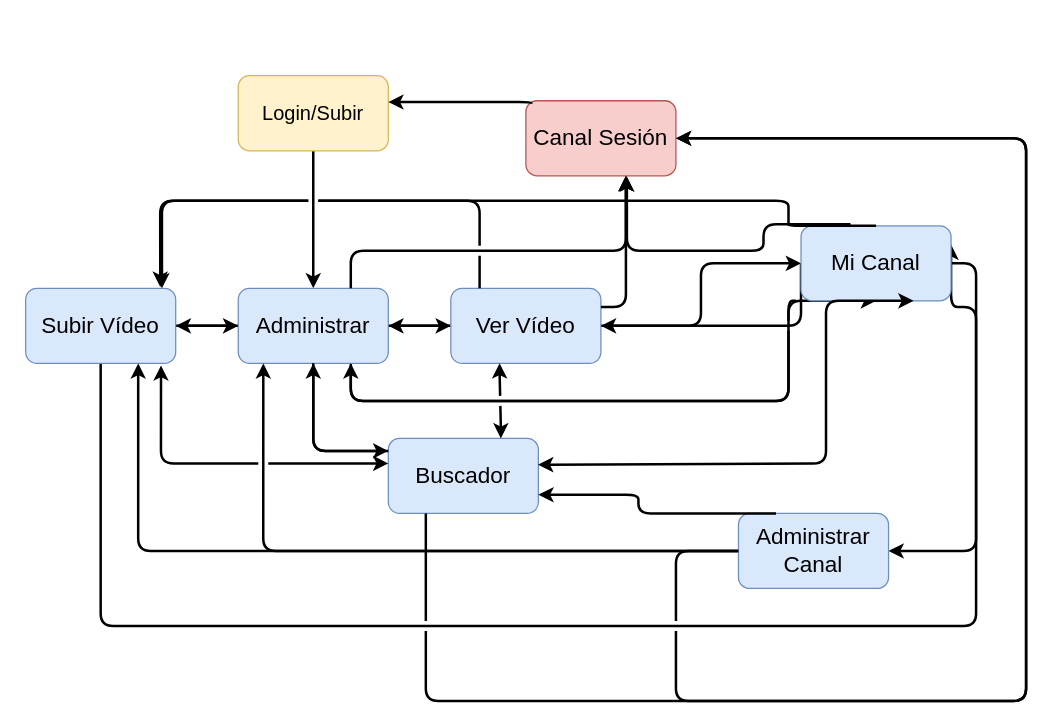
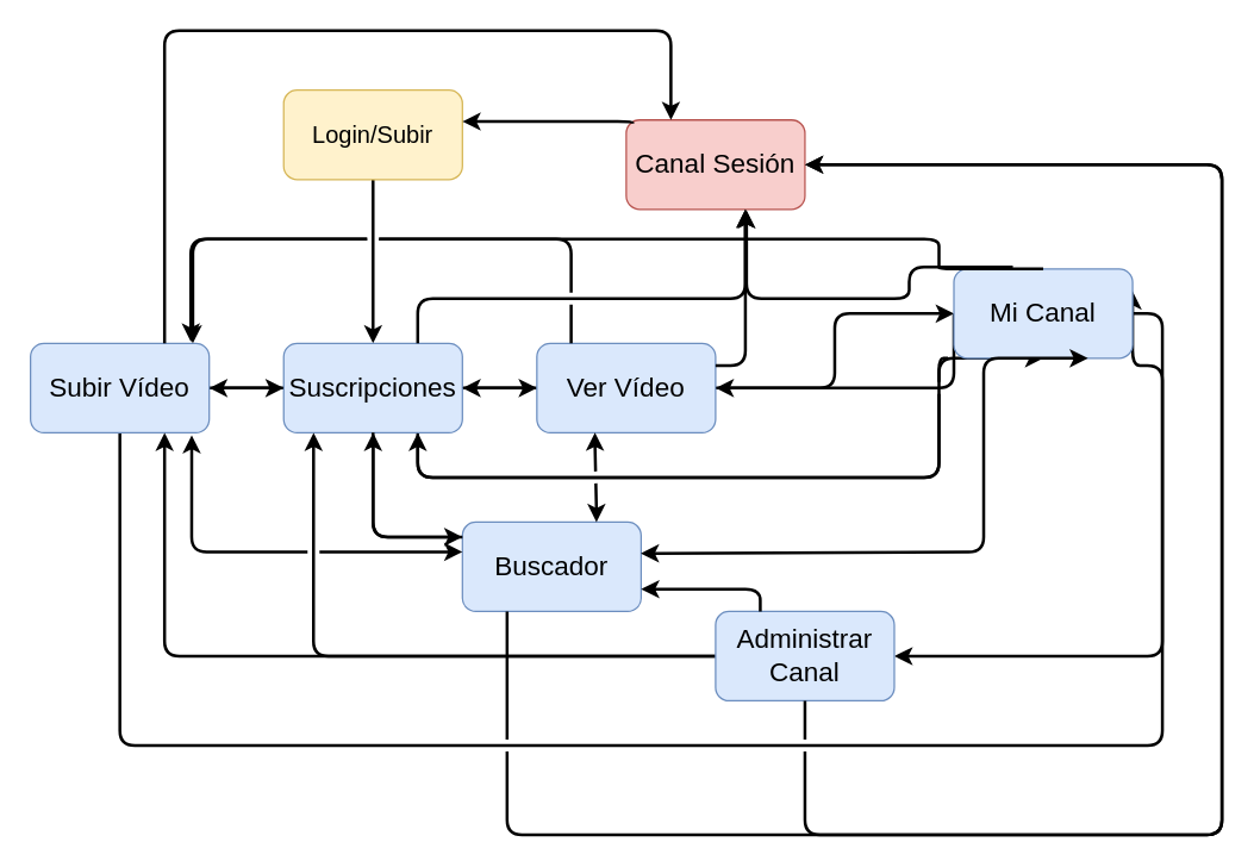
  <mxCell id="0" />
  <mxCell id="1" parent="0" />
  <mxCell id="2" style="edgeStyle=orthogonalEdgeStyle;rounded=1;comic=0;orthogonalLoop=1;jettySize=auto;html=1;exitX=0.5;exitY=1;exitDx=0;exitDy=0;fontSize=16;strokeWidth=2;jumpStyle=gap;" parent="1" source="3" target="7" edge="1"><mxGeometry relative="1" as="geometry"><Array as="points"><mxPoint x="250" y="170" /><mxPoint x="250" y="170" /></Array></mxGeometry></mxCell>
  <mxCell id="3" value="Login/Subir" style="rounded=1;whiteSpace=wrap;html=1;fontSize=16;fillColor=#fff2cc;strokeColor=#d6b656;" parent="1" vertex="1"><mxGeometry x="190" y="60" width="120" height="60" as="geometry" /></mxCell>
  <mxCell id="4" style="edgeStyle=orthogonalEdgeStyle;comic=0;orthogonalLoop=1;jettySize=auto;html=1;exitX=0;exitY=0.5;exitDx=0;exitDy=0;fontSize=16;curved=1;strokeWidth=2;" parent="1" source="7" target="13" edge="1"><mxGeometry relative="1" as="geometry" /></mxCell>
  <mxCell id="5" style="edgeStyle=orthogonalEdgeStyle;rounded=1;comic=0;orthogonalLoop=1;jettySize=auto;html=1;exitX=1;exitY=0.5;exitDx=0;exitDy=0;entryX=0;entryY=0.5;entryDx=0;entryDy=0;fontSize=16;strokeWidth=2;" parent="1" source="7" target="10" edge="1"><mxGeometry relative="1" as="geometry" /></mxCell>
  <mxCell id="6" style="edgeStyle=orthogonalEdgeStyle;rounded=1;comic=0;orthogonalLoop=1;jettySize=auto;html=1;exitX=0.75;exitY=1;exitDx=0;exitDy=0;entryX=0.5;entryY=1;entryDx=0;entryDy=0;fontSize=16;strokeWidth=2;jumpStyle=gap;" parent="1" source="7" target="17" edge="1"><mxGeometry relative="1" as="geometry"><Array as="points"><mxPoint x="280" y="320" /><mxPoint x="630" y="320" /></Array></mxGeometry></mxCell>
- <mxCell id="7" value="Administrar" style="rounded=1;whiteSpace=wrap;html=1;fontSize=18;fillColor=#dae8fc;strokeColor=#6c8ebf;" parent="1" vertex="1"><mxGeometry x="190" y="230" width="120" height="60" as="geometry" /></mxCell>
+ <mxCell id="7" value="Suscripciones" style="rounded=1;whiteSpace=wrap;html=1;fontSize=18;fillColor=#dae8fc;strokeColor=#6c8ebf;" parent="1" vertex="1"><mxGeometry x="190" y="230" width="120" height="60" as="geometry" /></mxCell>
  <mxCell id="8" style="edgeStyle=orthogonalEdgeStyle;rounded=1;comic=0;orthogonalLoop=1;jettySize=auto;html=1;exitX=0;exitY=0.5;exitDx=0;exitDy=0;fontSize=16;strokeWidth=2;" parent="1" source="10" edge="1"><mxGeometry relative="1" as="geometry"><mxPoint x="310" y="260" as="targetPoint" /><Array as="points"><mxPoint x="340" y="260" /><mxPoint x="340" y="260" /></Array></mxGeometry></mxCell>
  <mxCell id="9" style="edgeStyle=orthogonalEdgeStyle;rounded=1;comic=0;orthogonalLoop=1;jettySize=auto;html=1;exitX=1;exitY=0.5;exitDx=0;exitDy=0;entryX=0;entryY=0.5;entryDx=0;entryDy=0;fontSize=16;strokeWidth=2;" parent="1" source="10" target="17" edge="1"><mxGeometry relative="1" as="geometry" /></mxCell>
  <mxCell id="10" value="Ver Vídeo" style="rounded=1;whiteSpace=wrap;html=1;fontSize=18;fillColor=#dae8fc;strokeColor=#6c8ebf;" parent="1" vertex="1"><mxGeometry x="360" y="230" width="120" height="60" as="geometry" /></mxCell>
  <mxCell id="11" style="edgeStyle=orthogonalEdgeStyle;rounded=1;comic=0;orthogonalLoop=1;jettySize=auto;html=1;exitX=1;exitY=0.5;exitDx=0;exitDy=0;entryX=0;entryY=0.5;entryDx=0;entryDy=0;fontSize=16;strokeWidth=2;jumpStyle=gap;" parent="1" source="13" target="7" edge="1"><mxGeometry relative="1" as="geometry"><Array as="points"><mxPoint x="170" y="260" /><mxPoint x="170" y="260" /></Array></mxGeometry></mxCell>
  <mxCell id="12" style="edgeStyle=orthogonalEdgeStyle;rounded=1;comic=0;orthogonalLoop=1;jettySize=auto;html=1;exitX=0.5;exitY=1;exitDx=0;exitDy=0;entryX=1;entryY=0.25;entryDx=0;entryDy=0;fontSize=16;strokeWidth=2;jumpStyle=gap;" parent="1" source="13" target="17" edge="1"><mxGeometry relative="1" as="geometry"><Array as="points"><mxPoint x="80" y="500" /><mxPoint x="780" y="500" /><mxPoint x="780" y="245" /></Array></mxGeometry></mxCell>
  <mxCell id="13" value="Subir Vídeo" style="rounded=1;whiteSpace=wrap;html=1;fontSize=18;fillColor=#dae8fc;strokeColor=#6c8ebf;" parent="1" vertex="1"><mxGeometry x="20" y="230" width="120" height="60" as="geometry" /></mxCell>
  <mxCell id="14" style="edgeStyle=orthogonalEdgeStyle;rounded=1;comic=0;orthogonalLoop=1;jettySize=auto;html=1;exitX=0;exitY=0.5;exitDx=0;exitDy=0;fontSize=16;strokeWidth=2;" parent="1" source="17" target="10" edge="1"><mxGeometry relative="1" as="geometry"><Array as="points"><mxPoint x="520" y="260" /><mxPoint x="520" y="260" /></Array></mxGeometry></mxCell>
  <mxCell id="15" style="edgeStyle=orthogonalEdgeStyle;rounded=1;comic=0;orthogonalLoop=1;jettySize=auto;html=1;exitX=0.5;exitY=1;exitDx=0;exitDy=0;entryX=0.75;entryY=1;entryDx=0;entryDy=0;fontSize=16;strokeWidth=2;jumpStyle=gap;" parent="1" source="17" target="7" edge="1"><mxGeometry relative="1" as="geometry"><Array as="points"><mxPoint x="630" y="320" /><mxPoint x="280" y="320" /></Array></mxGeometry></mxCell>
  <mxCell id="16" style="edgeStyle=orthogonalEdgeStyle;rounded=1;comic=0;orthogonalLoop=1;jettySize=auto;html=1;exitX=1;exitY=0.5;exitDx=0;exitDy=0;entryX=1;entryY=0.5;entryDx=0;entryDy=0;fontSize=16;strokeWidth=2;jumpStyle=gap;" parent="1" source="17" target="21" edge="1"><mxGeometry relative="1" as="geometry" /></mxCell>
  <mxCell id="17" value="Mi Canal" style="rounded=1;whiteSpace=wrap;html=1;fontSize=18;fillColor=#dae8fc;strokeColor=#6c8ebf;" parent="1" vertex="1"><mxGeometry x="640" y="180" width="120" height="60" as="geometry" /></mxCell>
  <mxCell id="18" value="Canal Sesión&lt;br&gt;" style="rounded=1;whiteSpace=wrap;html=1;fontSize=18;fillColor=#f8cecc;strokeColor=#b85450;" parent="1" vertex="1"><mxGeometry x="420" y="80" width="120" height="60" as="geometry" /></mxCell>
  <mxCell id="19" style="edgeStyle=orthogonalEdgeStyle;rounded=1;comic=0;orthogonalLoop=1;jettySize=auto;html=1;exitX=0;exitY=0.5;exitDx=0;exitDy=0;fontSize=16;strokeWidth=2;jumpStyle=gap;entryX=0.167;entryY=1;entryDx=0;entryDy=0;entryPerimeter=0;" parent="1" source="21" target="7" edge="1"><mxGeometry relative="1" as="geometry"><Array as="points"><mxPoint x="210" y="440" /></Array><mxPoint x="210" y="310" as="targetPoint" /></mxGeometry></mxCell>
  <mxCell id="20" style="edgeStyle=orthogonalEdgeStyle;rounded=1;comic=0;orthogonalLoop=1;jettySize=auto;html=1;exitX=0;exitY=0.5;exitDx=0;exitDy=0;entryX=0.75;entryY=1;entryDx=0;entryDy=0;fontSize=16;strokeWidth=2;jumpStyle=gap;" parent="1" source="21" target="13" edge="1"><mxGeometry relative="1" as="geometry"><Array as="points"><mxPoint x="110" y="440" /></Array></mxGeometry></mxCell>
- <mxCell id="21" value="Administrar Canal" style="rounded=1;whiteSpace=wrap;html=1;fontSize=18;fillColor=#dae8fc;strokeColor=#6c8ebf;" parent="1" vertex="1"><mxGeometry x="590" y="410" width="120" height="60" as="geometry" /></mxCell>
+ <mxCell id="21" value="Administrar Canal" style="rounded=1;whiteSpace=wrap;html=1;fontSize=18;fillColor=#dae8fc;strokeColor=#6c8ebf;" parent="1" vertex="1"><mxGeometry x="480" y="410" width="120" height="60" as="geometry" /></mxCell>
  <mxCell id="22" style="edgeStyle=orthogonalEdgeStyle;rounded=1;comic=0;orthogonalLoop=1;jettySize=auto;html=1;fontSize=16;strokeWidth=2;jumpStyle=gap;exitX=0.036;exitY=0.04;exitDx=0;exitDy=0;exitPerimeter=0;" parent="1" source="18" edge="1"><mxGeometry relative="1" as="geometry"><Array as="points"><mxPoint x="424" y="81" /></Array><mxPoint x="260" y="149.793" as="sourcePoint" /><mxPoint x="310" y="81" as="targetPoint" /></mxGeometry></mxCell>
  <mxCell id="23" style="edgeStyle=orthogonalEdgeStyle;rounded=1;comic=0;orthogonalLoop=1;jettySize=auto;html=1;exitX=1;exitY=0.25;exitDx=0;exitDy=0;fontSize=16;strokeWidth=2;" parent="1" source="10" edge="1"><mxGeometry relative="1" as="geometry"><mxPoint x="579.667" y="269.667" as="sourcePoint" /><mxPoint x="500" y="140" as="targetPoint" /><Array as="points"><mxPoint x="500" y="245" /><mxPoint x="500" y="140" /></Array></mxGeometry></mxCell>
  <mxCell id="24" style="edgeStyle=orthogonalEdgeStyle;rounded=1;comic=0;orthogonalLoop=1;jettySize=auto;html=1;exitX=0.33;exitY=-0.02;exitDx=0;exitDy=0;fontSize=16;strokeWidth=2;entryX=0.673;entryY=1.01;entryDx=0;entryDy=0;exitPerimeter=0;entryPerimeter=0;" parent="1" source="17" target="18" edge="1"><mxGeometry relative="1" as="geometry"><mxPoint x="459.667" y="239.667" as="sourcePoint" /><mxPoint x="459.667" y="149.667" as="targetPoint" /><Array as="points"><mxPoint x="610" y="200" /><mxPoint x="501" y="200" /></Array></mxGeometry></mxCell>
+ <mxCell id="25" style="edgeStyle=orthogonalEdgeStyle;rounded=1;comic=0;orthogonalLoop=1;jettySize=auto;html=1;exitX=0.75;exitY=0;exitDx=0;exitDy=0;fontSize=16;strokeWidth=2;entryX=0.25;entryY=0;entryDx=0;entryDy=0;" parent="1" source="13" target="18" edge="1"><mxGeometry relative="1" as="geometry"><mxPoint x="114.667" y="178.833" as="sourcePoint" /><mxPoint x="44.667" y="59.667" as="targetPoint" /><Array as="points"><mxPoint x="110" y="20" /><mxPoint x="450" y="20" /></Array></mxGeometry></mxCell>
  <mxCell id="26" style="edgeStyle=orthogonalEdgeStyle;rounded=1;comic=0;orthogonalLoop=1;jettySize=auto;html=1;exitX=0.75;exitY=0;exitDx=0;exitDy=0;fontSize=16;strokeWidth=2;" parent="1" source="7" edge="1"><mxGeometry relative="1" as="geometry"><mxPoint x="490.345" y="255.31" as="sourcePoint" /><mxPoint x="500" y="140" as="targetPoint" /><Array as="points"><mxPoint x="280" y="200" /><mxPoint x="500" y="200" /><mxPoint x="500" y="140" /></Array></mxGeometry></mxCell>
  <mxCell id="27" style="edgeStyle=orthogonalEdgeStyle;rounded=1;comic=0;orthogonalLoop=1;jettySize=auto;html=1;fontSize=16;strokeWidth=2;entryX=1;entryY=0.5;entryDx=0;entryDy=0;jumpStyle=gap;" parent="1" source="21" target="18" edge="1"><mxGeometry relative="1" as="geometry"><mxPoint x="630" y="569" as="sourcePoint" /><mxPoint x="560" y="450" as="targetPoint" /><Array as="points"><mxPoint x="540" y="560" /><mxPoint x="820" y="560" /><mxPoint x="820" y="110" /></Array></mxGeometry></mxCell>
  <mxCell id="28" value="Buscador" style="rounded=1;whiteSpace=wrap;html=1;fontSize=18;fillColor=#dae8fc;strokeColor=#6c8ebf;" parent="1" vertex="1"><mxGeometry x="310" y="350" width="120" height="60" as="geometry" /></mxCell>
  <mxCell id="29" style="edgeStyle=orthogonalEdgeStyle;rounded=1;comic=0;orthogonalLoop=1;jettySize=auto;html=1;exitX=0.75;exitY=0;exitDx=0;exitDy=0;fontSize=16;strokeWidth=2;jumpStyle=gap;entryX=0.325;entryY=0.998;entryDx=0;entryDy=0;entryPerimeter=0;startArrow=classic;startFill=1;" parent="1" source="28" target="10" edge="1"><mxGeometry relative="1" as="geometry"><Array as="points"><mxPoint x="400" y="300" /></Array><mxPoint x="490.345" y="449.793" as="sourcePoint" /><mxPoint x="400" y="300" as="targetPoint" /></mxGeometry></mxCell>
  <mxCell id="30" style="edgeStyle=orthogonalEdgeStyle;rounded=1;comic=0;orthogonalLoop=1;jettySize=auto;html=1;fontSize=16;strokeWidth=2;jumpStyle=gap;entryX=0.5;entryY=1;entryDx=0;entryDy=0;" parent="1" target="7" edge="1"><mxGeometry relative="1" as="geometry"><Array as="points"><mxPoint x="310" y="360" /><mxPoint x="250" y="360" /></Array><mxPoint x="310" y="360" as="sourcePoint" /><mxPoint x="409.143" y="300" as="targetPoint" /></mxGeometry></mxCell>
  <mxCell id="31" style="edgeStyle=orthogonalEdgeStyle;rounded=1;comic=0;orthogonalLoop=1;jettySize=auto;html=1;fontSize=16;strokeWidth=2;jumpStyle=gap;entryX=0.75;entryY=1;entryDx=0;entryDy=0;startArrow=classic;startFill=1;exitX=0.998;exitY=0.35;exitDx=0;exitDy=0;exitPerimeter=0;" parent="1" source="28" target="17" edge="1"><mxGeometry relative="1" as="geometry"><Array as="points"><mxPoint x="440" y="371" /><mxPoint x="440" y="370" /><mxPoint x="660" y="370" /></Array><mxPoint x="450" y="370" as="sourcePoint" /><mxPoint x="260" y="300" as="targetPoint" /></mxGeometry></mxCell>
  <mxCell id="32" style="edgeStyle=orthogonalEdgeStyle;rounded=1;comic=0;orthogonalLoop=1;jettySize=auto;html=1;fontSize=16;strokeWidth=2;jumpStyle=gap;" parent="1" edge="1"><mxGeometry relative="1" as="geometry"><Array as="points"><mxPoint x="250" y="360" /></Array><mxPoint x="250" y="290" as="sourcePoint" /><mxPoint x="310" y="360" as="targetPoint" /></mxGeometry></mxCell>
  <mxCell id="33" style="edgeStyle=orthogonalEdgeStyle;rounded=1;comic=0;orthogonalLoop=1;jettySize=auto;html=1;fontSize=16;strokeWidth=2;jumpStyle=gap;exitX=0.902;exitY=1.027;exitDx=0;exitDy=0;startArrow=classic;startFill=1;exitPerimeter=0;" parent="1" source="13" edge="1"><mxGeometry relative="1" as="geometry"><Array as="points"><mxPoint x="128" y="370" /></Array><mxPoint x="260" y="300" as="sourcePoint" /><mxPoint x="310" y="370" as="targetPoint" /></mxGeometry></mxCell>
  <mxCell id="34" style="edgeStyle=orthogonalEdgeStyle;rounded=1;comic=0;orthogonalLoop=1;jettySize=auto;html=1;exitX=0.25;exitY=0;exitDx=0;exitDy=0;fontSize=16;strokeWidth=2;jumpStyle=gap;entryX=1;entryY=0.75;entryDx=0;entryDy=0;" parent="1" source="21" target="28" edge="1"><mxGeometry relative="1" as="geometry"><mxPoint x="700.238" y="270.143" as="sourcePoint" /><mxPoint x="510" y="380" as="targetPoint" /><Array as="points"><mxPoint x="510" y="395" /></Array></mxGeometry></mxCell>
  <mxCell id="35" style="edgeStyle=orthogonalEdgeStyle;rounded=1;comic=0;orthogonalLoop=1;jettySize=auto;html=1;exitX=0.25;exitY=1;exitDx=0;exitDy=0;entryX=1;entryY=0.5;entryDx=0;entryDy=0;fontSize=16;strokeWidth=2;jumpStyle=gap;" parent="1" source="28" target="18" edge="1"><mxGeometry relative="1" as="geometry"><mxPoint x="710.238" y="280.143" as="sourcePoint" /><mxPoint x="620.238" y="460.143" as="targetPoint" /><Array as="points"><mxPoint x="340" y="560" /><mxPoint x="820" y="560" /><mxPoint x="820" y="110" /></Array></mxGeometry></mxCell>
  <mxCell id="36" style="edgeStyle=orthogonalEdgeStyle;rounded=1;comic=0;orthogonalLoop=1;jettySize=auto;html=1;fontSize=16;strokeWidth=2;jumpStyle=gap;" parent="1" edge="1"><mxGeometry relative="1" as="geometry"><Array as="points"><mxPoint x="383" y="160" /><mxPoint x="129" y="160" /></Array><mxPoint x="383" y="230" as="sourcePoint" /><mxPoint x="129" y="230" as="targetPoint" /></mxGeometry></mxCell>
  <mxCell id="37" style="edgeStyle=orthogonalEdgeStyle;rounded=1;comic=0;orthogonalLoop=1;jettySize=auto;html=1;fontSize=16;strokeWidth=2;jumpStyle=gap;exitX=0.5;exitY=0;exitDx=0;exitDy=0;entryX=0.897;entryY=-0.019;entryDx=0;entryDy=0;entryPerimeter=0;" parent="1" source="17" target="13" edge="1"><mxGeometry relative="1" as="geometry"><Array as="points"><mxPoint x="630" y="160" /><mxPoint x="128" y="160" /></Array><mxPoint x="393.103" y="240.138" as="sourcePoint" /><mxPoint x="139.31" y="240.138" as="targetPoint" /></mxGeometry></mxCell>
